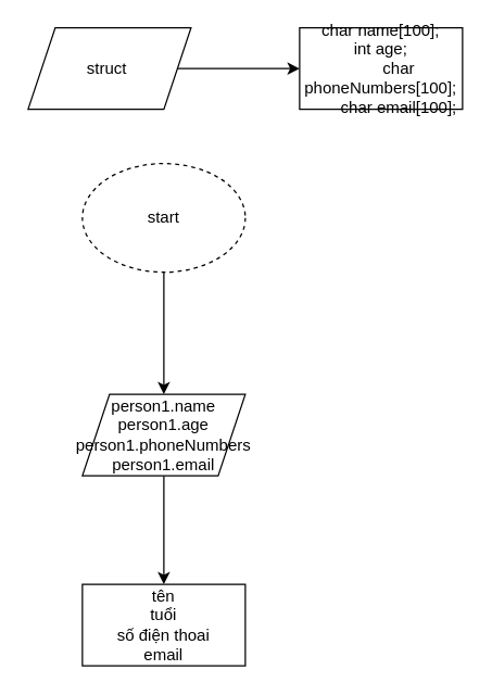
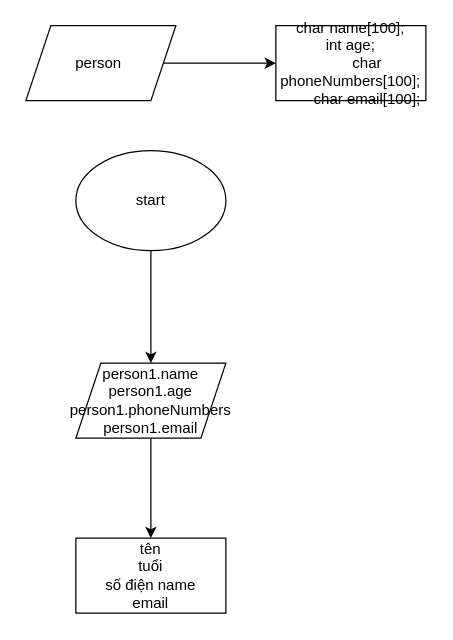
  <mxCell id="0" />
  <mxCell id="1" parent="0" />
  <mxCell id="2" value="" style="edgeStyle=orthogonalEdgeStyle;rounded=0;orthogonalLoop=1;jettySize=auto;html=1;" edge="1" parent="1" source="3"><mxGeometry relative="1" as="geometry"><mxPoint x="120" y="290" as="targetPoint" /></mxGeometry></mxCell>
- <mxCell id="3" value="start" style="ellipse;whiteSpace=wrap;html=1;dashed=1;" vertex="1" parent="1"><mxGeometry x="60" y="120" width="120" height="80" as="geometry" /></mxCell>
+ <mxCell id="3" value="start" style="ellipse;whiteSpace=wrap;html=1;" vertex="1" parent="1"><mxGeometry x="60" y="120" width="120" height="80" as="geometry" /></mxCell>
  <mxCell id="4" value="" style="edgeStyle=orthogonalEdgeStyle;rounded=0;orthogonalLoop=1;jettySize=auto;html=1;" edge="1" parent="1" source="5" target="6"><mxGeometry relative="1" as="geometry" /></mxCell>
- <mxCell id="5" value="struct&amp;nbsp;" style="shape=parallelogram;perimeter=parallelogramPerimeter;whiteSpace=wrap;html=1;fixedSize=1;" vertex="1" parent="1"><mxGeometry x="20" y="20" width="120" height="60" as="geometry" /></mxCell>
+ <mxCell id="5" value="person&amp;nbsp;" style="shape=parallelogram;perimeter=parallelogramPerimeter;whiteSpace=wrap;html=1;fixedSize=1;" vertex="1" parent="1"><mxGeometry x="20" y="20" width="120" height="60" as="geometry" /></mxCell>
  <mxCell id="6" value="&lt;div&gt;char name[100];&lt;/div&gt;&lt;div&gt;int age;&lt;span style=&quot;&quot;&gt;&lt;/span&gt;&lt;/div&gt;&lt;div&gt;&lt;span style=&quot;&quot;&gt;&lt;span style=&quot;&quot;&gt;&lt;span style=&quot;white-space: pre;&quot;&gt;&amp;nbsp;&amp;nbsp;&amp;nbsp;&amp;nbsp;&lt;/span&gt;&lt;span style=&quot;white-space: pre;&quot;&gt;&amp;nbsp;&amp;nbsp;&amp;nbsp;&amp;nbsp;&lt;/span&gt;&lt;/span&gt;char phoneNumbers[100];&lt;/span&gt;&lt;/div&gt;&lt;div&gt;&lt;span style=&quot;&quot;&gt;&lt;span style=&quot;&quot;&gt;&lt;span style=&quot;white-space: pre;&quot;&gt;&amp;nbsp;&amp;nbsp;&amp;nbsp;&amp;nbsp;&lt;/span&gt;&lt;span style=&quot;white-space: pre;&quot;&gt;&amp;nbsp;&amp;nbsp;&amp;nbsp;&amp;nbsp;&lt;/span&gt;&lt;/span&gt;char email[100];&lt;/span&gt;&lt;/div&gt;" style="whiteSpace=wrap;html=1;" vertex="1" parent="1"><mxGeometry x="220" y="20" width="120" height="60" as="geometry" /></mxCell>
  <mxCell id="7" value="" style="edgeStyle=orthogonalEdgeStyle;rounded=0;orthogonalLoop=1;jettySize=auto;html=1;" edge="1" parent="1" source="8" target="9"><mxGeometry relative="1" as="geometry" /></mxCell>
  <mxCell id="8" value="person1.name&lt;br&gt;person1.age&lt;br&gt;person1.phoneNumbers&lt;br&gt;person1.email" style="shape=parallelogram;perimeter=parallelogramPerimeter;whiteSpace=wrap;html=1;fixedSize=1;" vertex="1" parent="1"><mxGeometry x="60" y="290" width="120" height="60" as="geometry" /></mxCell>
- <mxCell id="9" value="tên&lt;br&gt;tuổi&lt;br&gt;số điện thoai&lt;br&gt;email" style="whiteSpace=wrap;html=1;" vertex="1" parent="1"><mxGeometry x="60" y="430" width="120" height="60" as="geometry" /></mxCell>
+ <mxCell id="9" value="tên&lt;br&gt;tuổi&lt;br&gt;số điện name&lt;br&gt;email" style="whiteSpace=wrap;html=1;" vertex="1" parent="1"><mxGeometry x="60" y="430" width="120" height="60" as="geometry" /></mxCell>
